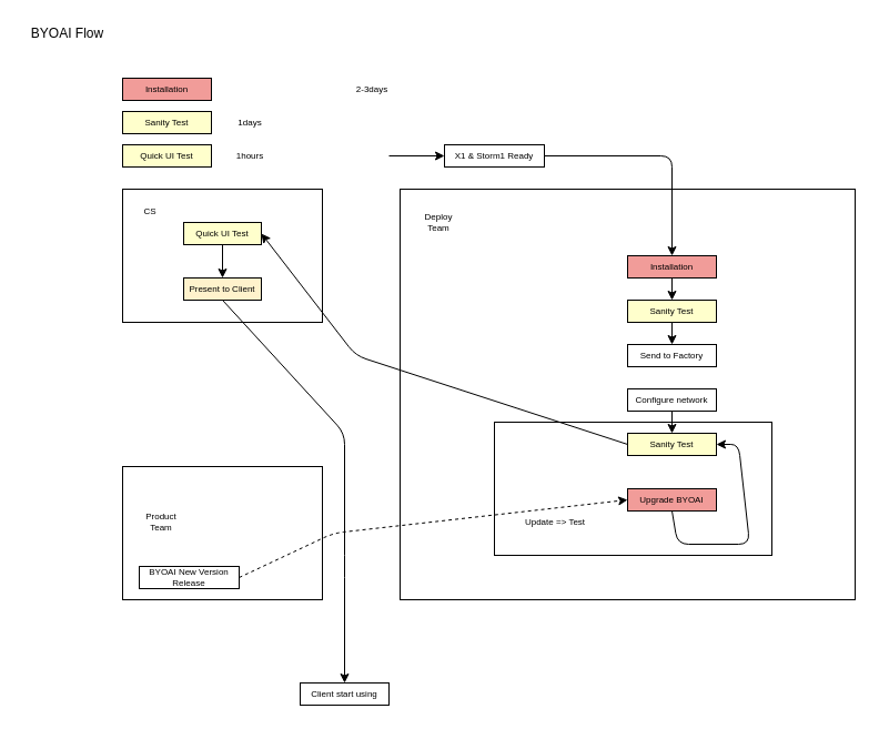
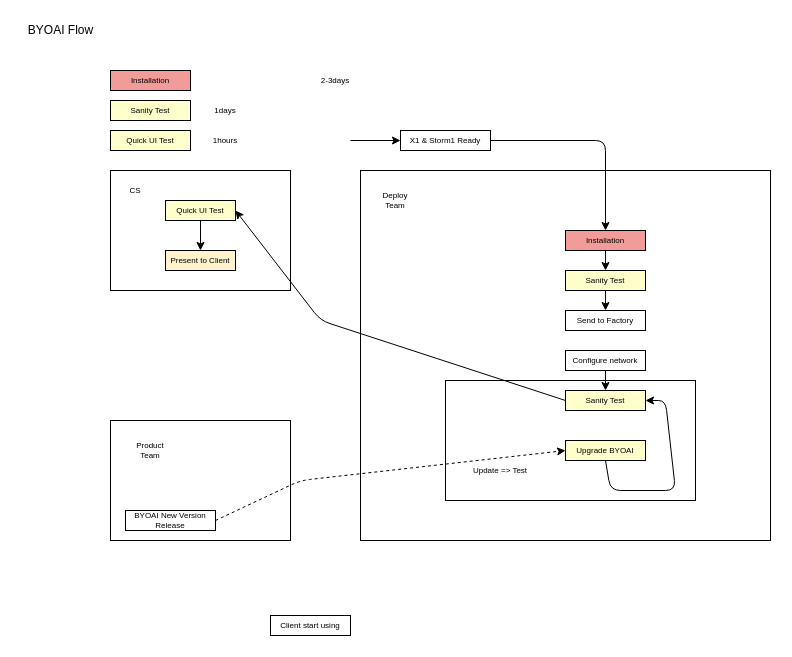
  <mxCell id="0" />
  <mxCell id="1" parent="0" />
  <mxCell id="2" value="" style="rounded=0;whiteSpace=wrap;html=1;fillColor=#FFFFFF;fontSize=8;" vertex="1" parent="1"><mxGeometry x="360" y="170" width="410" height="370" as="geometry" /></mxCell>
  <mxCell id="3" value="" style="rounded=0;whiteSpace=wrap;html=1;fontSize=8;" vertex="1" parent="1"><mxGeometry x="110" y="420" width="180" height="120" as="geometry" /></mxCell>
  <mxCell id="4" value="" style="rounded=0;whiteSpace=wrap;html=1;fontSize=8;" vertex="1" parent="1"><mxGeometry x="110" y="170" width="180" height="120" as="geometry" /></mxCell>
  <mxCell id="5" value="" style="rounded=0;whiteSpace=wrap;html=1;fontSize=8;" vertex="1" parent="1"><mxGeometry x="445" y="380" width="250" height="120" as="geometry" /></mxCell>
  <mxCell id="6" value="Quick UI Test" style="rounded=0;whiteSpace=wrap;html=1;fontSize=8;fillColor=#FFFFCC;" vertex="1" parent="1"><mxGeometry x="165" y="200" width="70" height="20" as="geometry" /></mxCell>
  <mxCell id="7" value="BYOAI Flow" style="text;html=1;align=center;verticalAlign=middle;resizable=0;points=[];autosize=1;" vertex="1" parent="1"><mxGeometry x="20" y="20" width="80" height="20" as="geometry" /></mxCell>
  <mxCell id="8" value="Present to Client" style="rounded=0;whiteSpace=wrap;html=1;fontSize=8;fillColor=#fff2cc;" vertex="1" parent="1"><mxGeometry x="165" y="250" width="70" height="20" as="geometry" /></mxCell>
  <mxCell id="9" value="" style="endArrow=classic;html=1;exitX=0.5;exitY=1;exitDx=0;exitDy=0;entryX=0.5;entryY=0;entryDx=0;entryDy=0;" edge="1" parent="1" source="6" target="8"><mxGeometry width="50" height="50" relative="1" as="geometry"><mxPoint x="415" y="250" as="sourcePoint" /><mxPoint x="465" y="200" as="targetPoint" /></mxGeometry></mxCell>
  <mxCell id="10" value="" style="endArrow=classic;html=1;exitX=0;exitY=0.5;exitDx=0;exitDy=0;entryX=1;entryY=0.5;entryDx=0;entryDy=0;" edge="1" parent="1" source="21" target="6"><mxGeometry width="50" height="50" relative="1" as="geometry"><mxPoint x="125" y="370" as="sourcePoint" /><mxPoint x="255" y="375" as="targetPoint" /><Array as="points"><mxPoint x="320" y="320" /></Array></mxGeometry></mxCell>
  <mxCell id="11" value="Installation" style="rounded=0;whiteSpace=wrap;html=1;fontSize=8;fillColor=#F19C99;" vertex="1" parent="1"><mxGeometry x="565" y="230" width="80" height="20" as="geometry" /></mxCell>
  <mxCell id="12" value="X1 &amp;amp; Storm1 Ready" style="rounded=0;whiteSpace=wrap;html=1;fontSize=8;" vertex="1" parent="1"><mxGeometry x="400" y="130" width="90" height="20" as="geometry" /></mxCell>
  <mxCell id="13" value="" style="endArrow=classic;html=1;entryX=0;entryY=0.5;entryDx=0;entryDy=0;fontSize=8;" edge="1" parent="1" target="12"><mxGeometry width="50" height="50" relative="1" as="geometry"><mxPoint x="350" y="140" as="sourcePoint" /><mxPoint x="445" y="430" as="targetPoint" /></mxGeometry></mxCell>
  <mxCell id="14" value="" style="endArrow=classic;html=1;exitX=1;exitY=0.5;exitDx=0;exitDy=0;entryX=0.5;entryY=0;entryDx=0;entryDy=0;fontSize=8;" edge="1" parent="1" source="12" target="11"><mxGeometry width="50" height="50" relative="1" as="geometry"><mxPoint x="395" y="480" as="sourcePoint" /><mxPoint x="445" y="430" as="targetPoint" /><Array as="points"><mxPoint x="605" y="140" /></Array></mxGeometry></mxCell>
  <mxCell id="15" value="BYOAI New Version Release" style="rounded=0;whiteSpace=wrap;html=1;fontSize=8;" vertex="1" parent="1"><mxGeometry x="125" y="510" width="90" height="20" as="geometry" /></mxCell>
  <mxCell id="16" value="" style="endArrow=classic;html=1;exitX=0.5;exitY=1;exitDx=0;exitDy=0;fontSize=8;entryX=0.5;entryY=0;entryDx=0;entryDy=0;" edge="1" parent="1" source="11" target="17"><mxGeometry width="50" height="50" relative="1" as="geometry"><mxPoint x="395" y="470" as="sourcePoint" /><mxPoint x="630" y="350" as="targetPoint" /><Array as="points" /></mxGeometry></mxCell>
  <mxCell id="17" value="Sanity Test" style="rounded=0;whiteSpace=wrap;html=1;fontSize=8;fillColor=#FFFFCC;" vertex="1" parent="1"><mxGeometry x="565" y="270" width="80" height="20" as="geometry" /></mxCell>
  <mxCell id="18" value="" style="endArrow=classic;html=1;exitX=0.5;exitY=1;exitDx=0;exitDy=0;fontSize=8;entryX=0.5;entryY=0;entryDx=0;entryDy=0;" edge="1" parent="1" source="17" target="19"><mxGeometry width="50" height="50" relative="1" as="geometry"><mxPoint x="395" y="470" as="sourcePoint" /><mxPoint x="630" y="430" as="targetPoint" /></mxGeometry></mxCell>
  <mxCell id="19" value="Send to Factory" style="rounded=0;whiteSpace=wrap;html=1;fontSize=8;" vertex="1" parent="1"><mxGeometry x="565" y="310" width="80" height="20" as="geometry" /></mxCell>
  <mxCell id="20" value="Configure network" style="rounded=0;whiteSpace=wrap;html=1;fontSize=8;" vertex="1" parent="1"><mxGeometry x="565" y="350" width="80" height="20" as="geometry" /></mxCell>
  <mxCell id="21" value="Sanity Test" style="rounded=0;whiteSpace=wrap;html=1;fontSize=8;fillColor=#FFFFCC;" vertex="1" parent="1"><mxGeometry x="565" y="390" width="80" height="20" as="geometry" /></mxCell>
  <mxCell id="22" value="" style="endArrow=classic;html=1;exitX=0.5;exitY=1;exitDx=0;exitDy=0;fontSize=8;entryX=0.5;entryY=0;entryDx=0;entryDy=0;" edge="1" parent="1" source="20" target="21"><mxGeometry width="50" height="50" relative="1" as="geometry"><mxPoint x="625" y="270" as="sourcePoint" /><mxPoint x="625" y="290" as="targetPoint" /><Array as="points" /></mxGeometry></mxCell>
- <mxCell id="23" value="Upgrade BYOAI" style="rounded=0;whiteSpace=wrap;html=1;fontSize=8;fillColor=#f19c99;" vertex="1" parent="1"><mxGeometry x="565" y="440" width="80" height="20" as="geometry" /></mxCell>
+ <mxCell id="23" value="Upgrade BYOAI" style="rounded=0;whiteSpace=wrap;html=1;fontSize=8;fillColor=#FFFFCC;" vertex="1" parent="1"><mxGeometry x="565" y="440" width="80" height="20" as="geometry" /></mxCell>
  <mxCell id="24" value="Client start using" style="rounded=0;whiteSpace=wrap;html=1;fontSize=8;" vertex="1" parent="1"><mxGeometry x="270" y="615" width="80" height="20" as="geometry" /></mxCell>
  <mxCell id="25" value="" style="endArrow=classic;html=1;fontSize=8;entryX=0;entryY=0.5;entryDx=0;entryDy=0;exitX=1;exitY=0.5;exitDx=0;exitDy=0;dashed=1;" edge="1" parent="1" source="15" target="23"><mxGeometry width="50" height="50" relative="1" as="geometry"><mxPoint x="525" y="480" as="sourcePoint" /><mxPoint x="475" y="520" as="targetPoint" /><Array as="points"><mxPoint x="300" y="480" /></Array></mxGeometry></mxCell>
  <mxCell id="26" value="" style="endArrow=classic;html=1;fontSize=8;exitX=0.5;exitY=1;exitDx=0;exitDy=0;entryX=1;entryY=0.5;entryDx=0;entryDy=0;" edge="1" parent="1" source="23" target="21"><mxGeometry width="50" height="50" relative="1" as="geometry"><mxPoint x="605" y="530" as="sourcePoint" /><mxPoint x="705" y="450" as="targetPoint" /><Array as="points"><mxPoint x="610" y="490" /><mxPoint x="675" y="490" /><mxPoint x="665" y="400" /></Array></mxGeometry></mxCell>
  <mxCell id="27" value="Update =&amp;gt; Test" style="text;html=1;strokeColor=none;fillColor=none;align=center;verticalAlign=middle;whiteSpace=wrap;rounded=0;fontSize=8;" vertex="1" parent="1"><mxGeometry x="465" y="460" width="70" height="20" as="geometry" /></mxCell>
- <mxCell id="28" value="" style="endArrow=classic;html=1;fontSize=8;exitX=0.5;exitY=1;exitDx=0;exitDy=0;entryX=0.5;entryY=0;entryDx=0;entryDy=0;" edge="1" parent="1" source="8" target="24"><mxGeometry width="50" height="50" relative="1" as="geometry"><mxPoint x="415" y="440" as="sourcePoint" /><mxPoint x="385" y="450" as="targetPoint" /><Array as="points"><mxPoint x="310" y="390" /><mxPoint x="310" y="510" /></Array></mxGeometry></mxCell>
  <mxCell id="29" value="CS" style="text;html=1;strokeColor=none;fillColor=none;align=center;verticalAlign=middle;whiteSpace=wrap;rounded=0;fontSize=8;" vertex="1" parent="1"><mxGeometry x="115" y="180" width="40" height="20" as="geometry" /></mxCell>
- <mxCell id="30" value="Product Team" style="text;html=1;strokeColor=none;fillColor=none;align=center;verticalAlign=middle;whiteSpace=wrap;rounded=0;fontSize=8;" vertex="1" parent="1"><mxGeometry x="125" y="460" width="40" height="20" as="geometry" /></mxCell>
+ <mxCell id="30" value="Product Team" style="text;html=1;strokeColor=none;fillColor=none;align=center;verticalAlign=middle;whiteSpace=wrap;rounded=0;fontSize=8;" vertex="1" parent="1"><mxGeometry x="130" y="440" width="40" height="20" as="geometry" /></mxCell>
  <mxCell id="31" value="Deploy Team" style="text;html=1;strokeColor=none;fillColor=none;align=center;verticalAlign=middle;whiteSpace=wrap;rounded=0;fontSize=8;" vertex="1" parent="1"><mxGeometry x="375" y="190" width="40" height="20" as="geometry" /></mxCell>
  <mxCell id="32" value="Sanity Test" style="rounded=0;whiteSpace=wrap;html=1;fillColor=#FFFFCC;fontSize=8;" vertex="1" parent="1"><mxGeometry x="110" y="100" width="80" height="20" as="geometry" /></mxCell>
  <mxCell id="33" value="1days" style="text;html=1;strokeColor=none;fillColor=none;align=center;verticalAlign=middle;whiteSpace=wrap;rounded=0;fontSize=8;" vertex="1" parent="1"><mxGeometry x="190" y="100" width="70" height="20" as="geometry" /></mxCell>
  <mxCell id="34" value="Installation" style="rounded=0;whiteSpace=wrap;html=1;fontSize=8;fillColor=#F19C99;" vertex="1" parent="1"><mxGeometry x="110" y="70" width="80" height="20" as="geometry" /></mxCell>
  <mxCell id="35" value="2-3days" style="text;html=1;strokeColor=none;fillColor=none;align=center;verticalAlign=middle;whiteSpace=wrap;rounded=0;fontSize=8;" vertex="1" parent="1"><mxGeometry x="300" y="70" width="70" height="20" as="geometry" /></mxCell>
  <mxCell id="36" value="Quick UI Test" style="rounded=0;whiteSpace=wrap;html=1;fontSize=8;fillColor=#FFFFCC;" vertex="1" parent="1"><mxGeometry x="110" y="130" width="80" height="20" as="geometry" /></mxCell>
  <mxCell id="37" value="1hours" style="text;html=1;strokeColor=none;fillColor=none;align=center;verticalAlign=middle;whiteSpace=wrap;rounded=0;fontSize=8;" vertex="1" parent="1"><mxGeometry x="190" y="130" width="70" height="20" as="geometry" /></mxCell>
